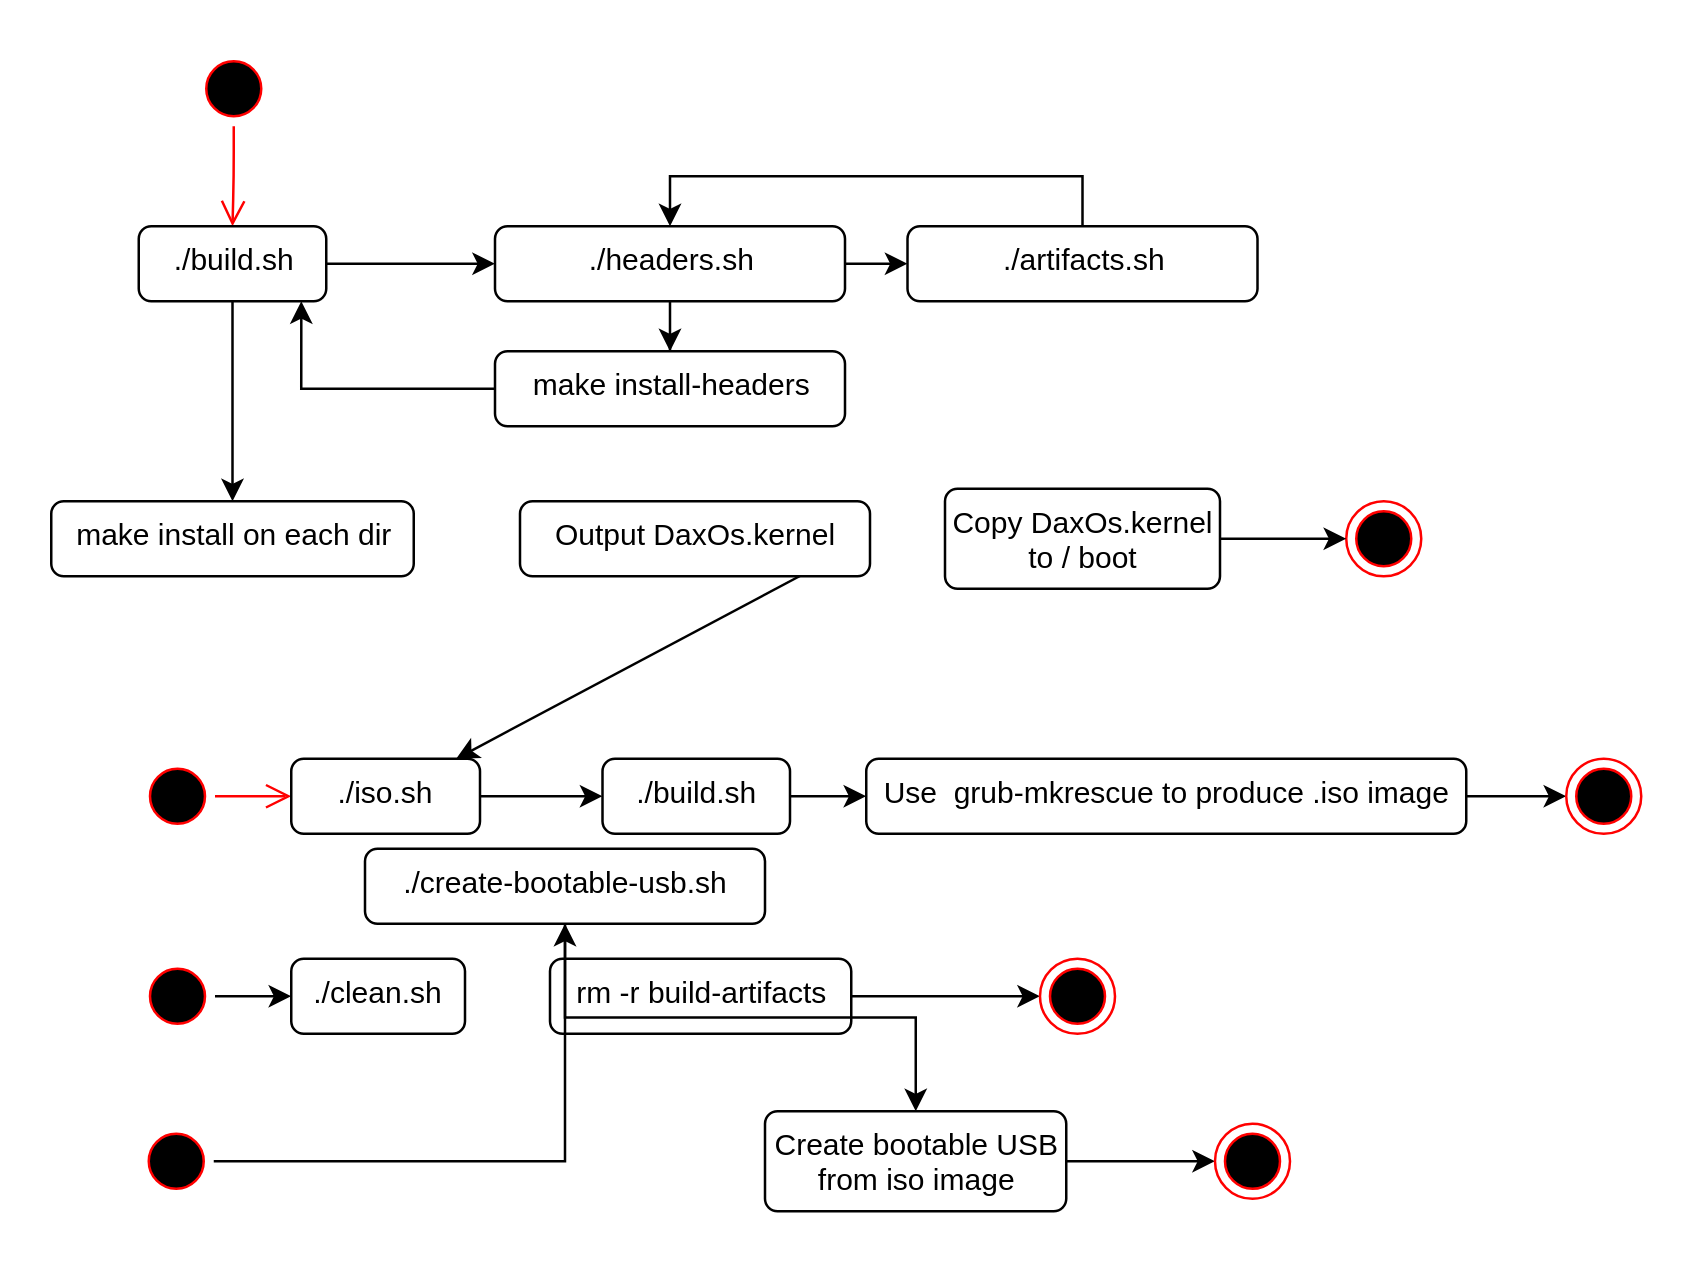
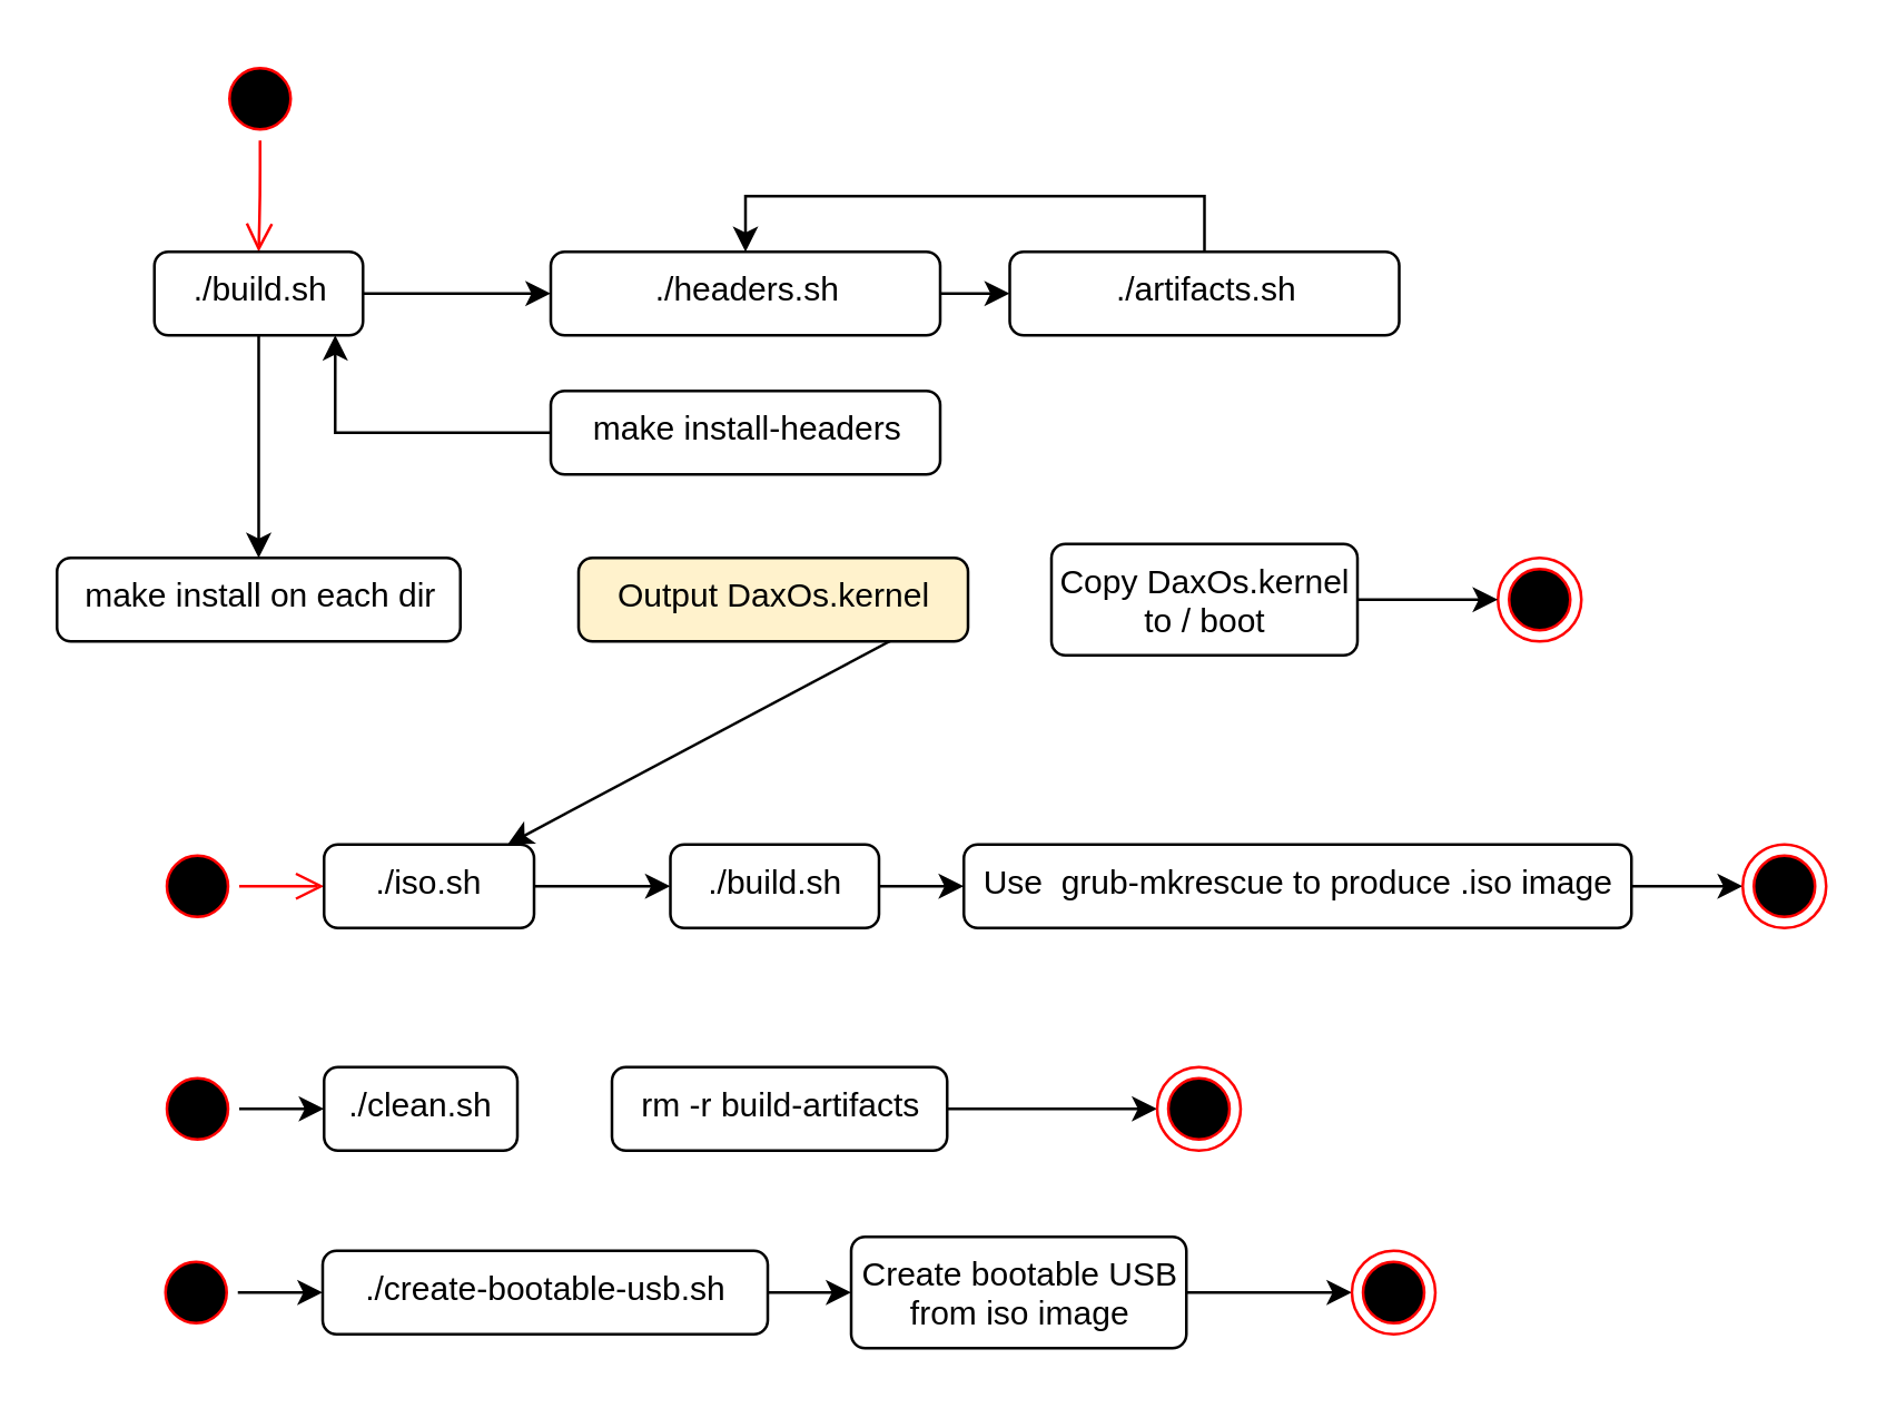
  <mxCell id="0" />
  <mxCell id="1" parent="0" />
  <mxCell id="2" value="" style="ellipse;html=1;shape=startState;fillColor=#000000;strokeColor=#ff0000;" parent="1" vertex="1"><mxGeometry x="78" y="20" width="30" height="30" as="geometry" /></mxCell>
  <mxCell id="3" value="" style="edgeStyle=orthogonalEdgeStyle;html=1;verticalAlign=bottom;endArrow=open;endSize=8;strokeColor=#ff0000;" parent="1" source="2" target="6" edge="1"><mxGeometry relative="1" as="geometry"><mxPoint x="93" y="100" as="targetPoint" /></mxGeometry></mxCell>
  <mxCell id="4" style="edgeStyle=orthogonalEdgeStyle;rounded=0;orthogonalLoop=1;jettySize=auto;html=1;exitX=1;exitY=0.5;exitDx=0;exitDy=0;" parent="1" source="6" target="9" edge="1"><mxGeometry relative="1" as="geometry" /></mxCell>
  <mxCell id="5" value="" style="edgeStyle=orthogonalEdgeStyle;rounded=0;orthogonalLoop=1;jettySize=auto;html=1;" parent="1" source="6" target="14" edge="1"><mxGeometry relative="1" as="geometry" /></mxCell>
  <mxCell id="6" value="./build.sh" style="html=1;align=center;verticalAlign=top;rounded=1;absoluteArcSize=1;arcSize=10;dashed=0;" parent="1" vertex="1"><mxGeometry x="55" y="90" width="75" height="30" as="geometry" /></mxCell>
  <mxCell id="7" style="edgeStyle=orthogonalEdgeStyle;rounded=0;orthogonalLoop=1;jettySize=auto;html=1;exitX=1;exitY=0.5;exitDx=0;exitDy=0;entryX=0;entryY=0.5;entryDx=0;entryDy=0;" parent="1" source="9" target="11" edge="1"><mxGeometry relative="1" as="geometry" /></mxCell>
- <mxCell id="8" style="edgeStyle=orthogonalEdgeStyle;rounded=0;orthogonalLoop=1;jettySize=auto;html=1;exitX=0.5;exitY=1;exitDx=0;exitDy=0;" parent="1" source="9" target="13" edge="1"><mxGeometry relative="1" as="geometry" /></mxCell>
  <mxCell id="9" value="./headers.sh" style="html=1;align=center;verticalAlign=top;rounded=1;absoluteArcSize=1;arcSize=10;dashed=0;" parent="1" vertex="1"><mxGeometry x="197.5" y="90" width="140" height="30" as="geometry" /></mxCell>
  <mxCell id="10" style="edgeStyle=orthogonalEdgeStyle;rounded=0;orthogonalLoop=1;jettySize=auto;html=1;exitX=0.5;exitY=0;exitDx=0;exitDy=0;entryX=0.5;entryY=0;entryDx=0;entryDy=0;" parent="1" source="11" target="9" edge="1"><mxGeometry relative="1" as="geometry" /></mxCell>
  <mxCell id="11" value="./artifacts.sh" style="html=1;align=center;verticalAlign=top;rounded=1;absoluteArcSize=1;arcSize=10;dashed=0;" parent="1" vertex="1"><mxGeometry x="362.5" y="90" width="140" height="30" as="geometry" /></mxCell>
  <mxCell id="12" style="edgeStyle=orthogonalEdgeStyle;rounded=0;orthogonalLoop=1;jettySize=auto;html=1;exitX=0;exitY=0.5;exitDx=0;exitDy=0;entryX=0.867;entryY=1;entryDx=0;entryDy=0;entryPerimeter=0;" parent="1" source="13" target="6" edge="1"><mxGeometry relative="1" as="geometry" /></mxCell>
  <mxCell id="13" value="make install-headers" style="html=1;align=center;verticalAlign=top;rounded=1;absoluteArcSize=1;arcSize=10;dashed=0;" parent="1" vertex="1"><mxGeometry x="197.5" y="140" width="140" height="30" as="geometry" /></mxCell>
  <mxCell id="14" value="make install on each dir" style="html=1;align=center;verticalAlign=top;rounded=1;absoluteArcSize=1;arcSize=10;dashed=0;" parent="1" vertex="1"><mxGeometry x="20" y="200" width="145" height="30" as="geometry" /></mxCell>
  <mxCell id="15" style="edgeStyle=none;rounded=0;orthogonalLoop=1;jettySize=auto;html=1;exitX=1;exitY=0.5;exitDx=0;exitDy=0;" parent="1" source="16" target="23" edge="1"><mxGeometry relative="1" as="geometry" /></mxCell>
- <mxCell id="16" value="Output DaxOs.kernel" style="html=1;align=center;verticalAlign=top;rounded=1;absoluteArcSize=1;arcSize=10;dashed=0;whiteSpace=wrap;" parent="1" vertex="1"><mxGeometry x="207.5" y="200" width="140" height="30" as="geometry" /></mxCell>
+ <mxCell id="16" value="Output DaxOs.kernel" style="html=1;align=center;verticalAlign=top;rounded=1;absoluteArcSize=1;arcSize=10;dashed=0;whiteSpace=wrap;fillColor=#fff2cc;" parent="1" vertex="1"><mxGeometry x="207.5" y="200" width="140" height="30" as="geometry" /></mxCell>
  <mxCell id="17" value="" style="ellipse;html=1;shape=endState;fillColor=#000000;strokeColor=#ff0000;rounded=0;shadow=0;" parent="1" vertex="1"><mxGeometry x="538" y="200" width="30" height="30" as="geometry" /></mxCell>
  <mxCell id="18" style="edgeStyle=none;rounded=0;orthogonalLoop=1;jettySize=auto;html=1;exitX=1;exitY=0.5;exitDx=0;exitDy=0;entryX=0;entryY=0.5;entryDx=0;entryDy=0;" parent="1" source="19" target="17" edge="1"><mxGeometry relative="1" as="geometry" /></mxCell>
  <mxCell id="19" value="Copy DaxOs.kernel to / boot" style="html=1;align=center;verticalAlign=top;rounded=1;absoluteArcSize=1;arcSize=10;dashed=0;whiteSpace=wrap;" parent="1" vertex="1"><mxGeometry x="377.5" y="195" width="110" height="40" as="geometry" /></mxCell>
  <mxCell id="20" value="" style="ellipse;html=1;shape=startState;fillColor=#000000;strokeColor=#ff0000;rounded=0;shadow=0;" parent="1" vertex="1"><mxGeometry x="55.5" y="303" width="30" height="30" as="geometry" /></mxCell>
  <mxCell id="21" value="" style="edgeStyle=orthogonalEdgeStyle;html=1;verticalAlign=bottom;endArrow=open;endSize=8;strokeColor=#ff0000;entryX=0;entryY=0.5;entryDx=0;entryDy=0;" parent="1" source="20" target="23" edge="1"><mxGeometry relative="1" as="geometry"><mxPoint x="61" y="353" as="targetPoint" /></mxGeometry></mxCell>
  <mxCell id="22" style="edgeStyle=orthogonalEdgeStyle;rounded=0;orthogonalLoop=1;jettySize=auto;html=1;exitX=1;exitY=0.5;exitDx=0;exitDy=0;entryX=0;entryY=0.5;entryDx=0;entryDy=0;" parent="1" source="23" target="25" edge="1"><mxGeometry relative="1" as="geometry" /></mxCell>
  <mxCell id="23" value="./iso.sh" style="html=1;align=center;verticalAlign=top;rounded=1;absoluteArcSize=1;arcSize=10;dashed=0;whiteSpace=wrap;" parent="1" vertex="1"><mxGeometry x="116" y="303" width="75.5" height="30" as="geometry" /></mxCell>
  <mxCell id="24" style="edgeStyle=orthogonalEdgeStyle;rounded=0;orthogonalLoop=1;jettySize=auto;html=1;exitX=1;exitY=0.5;exitDx=0;exitDy=0;entryX=0;entryY=0.5;entryDx=0;entryDy=0;" parent="1" source="25" target="27" edge="1"><mxGeometry relative="1" as="geometry" /></mxCell>
  <mxCell id="25" value="./build.sh" style="html=1;align=center;verticalAlign=top;rounded=1;absoluteArcSize=1;arcSize=10;dashed=0;" parent="1" vertex="1"><mxGeometry x="240.5" y="303" width="75" height="30" as="geometry" /></mxCell>
  <mxCell id="26" style="edgeStyle=orthogonalEdgeStyle;rounded=0;orthogonalLoop=1;jettySize=auto;html=1;exitX=1;exitY=0.5;exitDx=0;exitDy=0;entryX=0;entryY=0.5;entryDx=0;entryDy=0;" parent="1" source="27" target="28" edge="1"><mxGeometry relative="1" as="geometry" /></mxCell>
  <mxCell id="27" value="Use&amp;nbsp; grub-mkrescue to produce .iso image" style="html=1;align=center;verticalAlign=top;rounded=1;absoluteArcSize=1;arcSize=10;dashed=0;" parent="1" vertex="1"><mxGeometry x="346" y="303" width="240" height="30" as="geometry" /></mxCell>
  <mxCell id="28" value="" style="ellipse;html=1;shape=endState;fillColor=#000000;strokeColor=#ff0000;rounded=0;shadow=0;" parent="1" vertex="1"><mxGeometry x="626" y="303" width="30" height="30" as="geometry" /></mxCell>
  <mxCell id="29" style="edgeStyle=orthogonalEdgeStyle;rounded=0;orthogonalLoop=1;jettySize=auto;html=1;exitX=1;exitY=0.5;exitDx=0;exitDy=0;" parent="1" source="30" target="31" edge="1"><mxGeometry relative="1" as="geometry" /></mxCell>
  <mxCell id="30" value="" style="ellipse;html=1;shape=startState;fillColor=#000000;strokeColor=#ff0000;rounded=0;shadow=0;" parent="1" vertex="1"><mxGeometry x="55.5" y="383" width="30" height="30" as="geometry" /></mxCell>
  <mxCell id="31" value="./clean.sh" style="html=1;align=center;verticalAlign=top;rounded=1;absoluteArcSize=1;arcSize=10;dashed=0;whiteSpace=wrap;" parent="1" vertex="1"><mxGeometry x="116" y="383" width="69.5" height="30" as="geometry" /></mxCell>
  <mxCell id="32" style="edgeStyle=orthogonalEdgeStyle;rounded=0;orthogonalLoop=1;jettySize=auto;html=1;entryX=0;entryY=0.5;entryDx=0;entryDy=0;" parent="1" source="33" target="34" edge="1"><mxGeometry relative="1" as="geometry"><mxPoint x="495.5" y="548" as="targetPoint" /></mxGeometry></mxCell>
  <mxCell id="33" value="rm -r build-artifacts" style="html=1;align=center;verticalAlign=top;rounded=1;absoluteArcSize=1;arcSize=10;dashed=0;" parent="1" vertex="1"><mxGeometry x="219.5" y="383" width="120.5" height="30" as="geometry" /></mxCell>
  <mxCell id="34" value="" style="ellipse;html=1;shape=endState;fillColor=#000000;strokeColor=#ff0000;rounded=0;shadow=0;" parent="1" vertex="1"><mxGeometry x="415.5" y="383" width="30" height="30" as="geometry" /></mxCell>
  <mxCell id="35" style="edgeStyle=orthogonalEdgeStyle;rounded=0;orthogonalLoop=1;jettySize=auto;html=1;exitX=1;exitY=0.5;exitDx=0;exitDy=0;" parent="1" source="36" target="38" edge="1"><mxGeometry relative="1" as="geometry" /></mxCell>
  <mxCell id="36" value="" style="ellipse;html=1;shape=startState;fillColor=#000000;strokeColor=#ff0000;rounded=0;shadow=0;" parent="1" vertex="1"><mxGeometry x="55" y="449" width="30" height="30" as="geometry" /></mxCell>
  <mxCell id="37" value="" style="edgeStyle=orthogonalEdgeStyle;rounded=0;orthogonalLoop=1;jettySize=auto;html=1;" parent="1" source="38" target="40" edge="1"><mxGeometry relative="1" as="geometry" /></mxCell>
- <mxCell id="38" value="./create-bootable-usb.sh" style="html=1;align=center;verticalAlign=top;rounded=1;absoluteArcSize=1;arcSize=10;dashed=0;whiteSpace=wrap;" parent="1" vertex="1"><mxGeometry x="145.5" y="339" width="160" height="30" as="geometry" /></mxCell>
+ <mxCell id="38" value="./create-bootable-usb.sh" style="html=1;align=center;verticalAlign=top;rounded=1;absoluteArcSize=1;arcSize=10;dashed=0;whiteSpace=wrap;" parent="1" vertex="1"><mxGeometry x="115.5" y="449" width="160" height="30" as="geometry" /></mxCell>
  <mxCell id="39" style="edgeStyle=orthogonalEdgeStyle;rounded=0;orthogonalLoop=1;jettySize=auto;html=1;exitX=1;exitY=0.5;exitDx=0;exitDy=0;" parent="1" source="40" target="41" edge="1"><mxGeometry relative="1" as="geometry" /></mxCell>
  <mxCell id="40" value="Create bootable USB from iso image" style="html=1;align=center;verticalAlign=top;rounded=1;absoluteArcSize=1;arcSize=10;dashed=0;whiteSpace=wrap;" parent="1" vertex="1"><mxGeometry x="305.5" y="444" width="120.5" height="40" as="geometry" /></mxCell>
  <mxCell id="41" value="" style="ellipse;html=1;shape=endState;fillColor=#000000;strokeColor=#ff0000;rounded=0;shadow=0;" parent="1" vertex="1"><mxGeometry x="485.5" y="449" width="30" height="30" as="geometry" /></mxCell>
